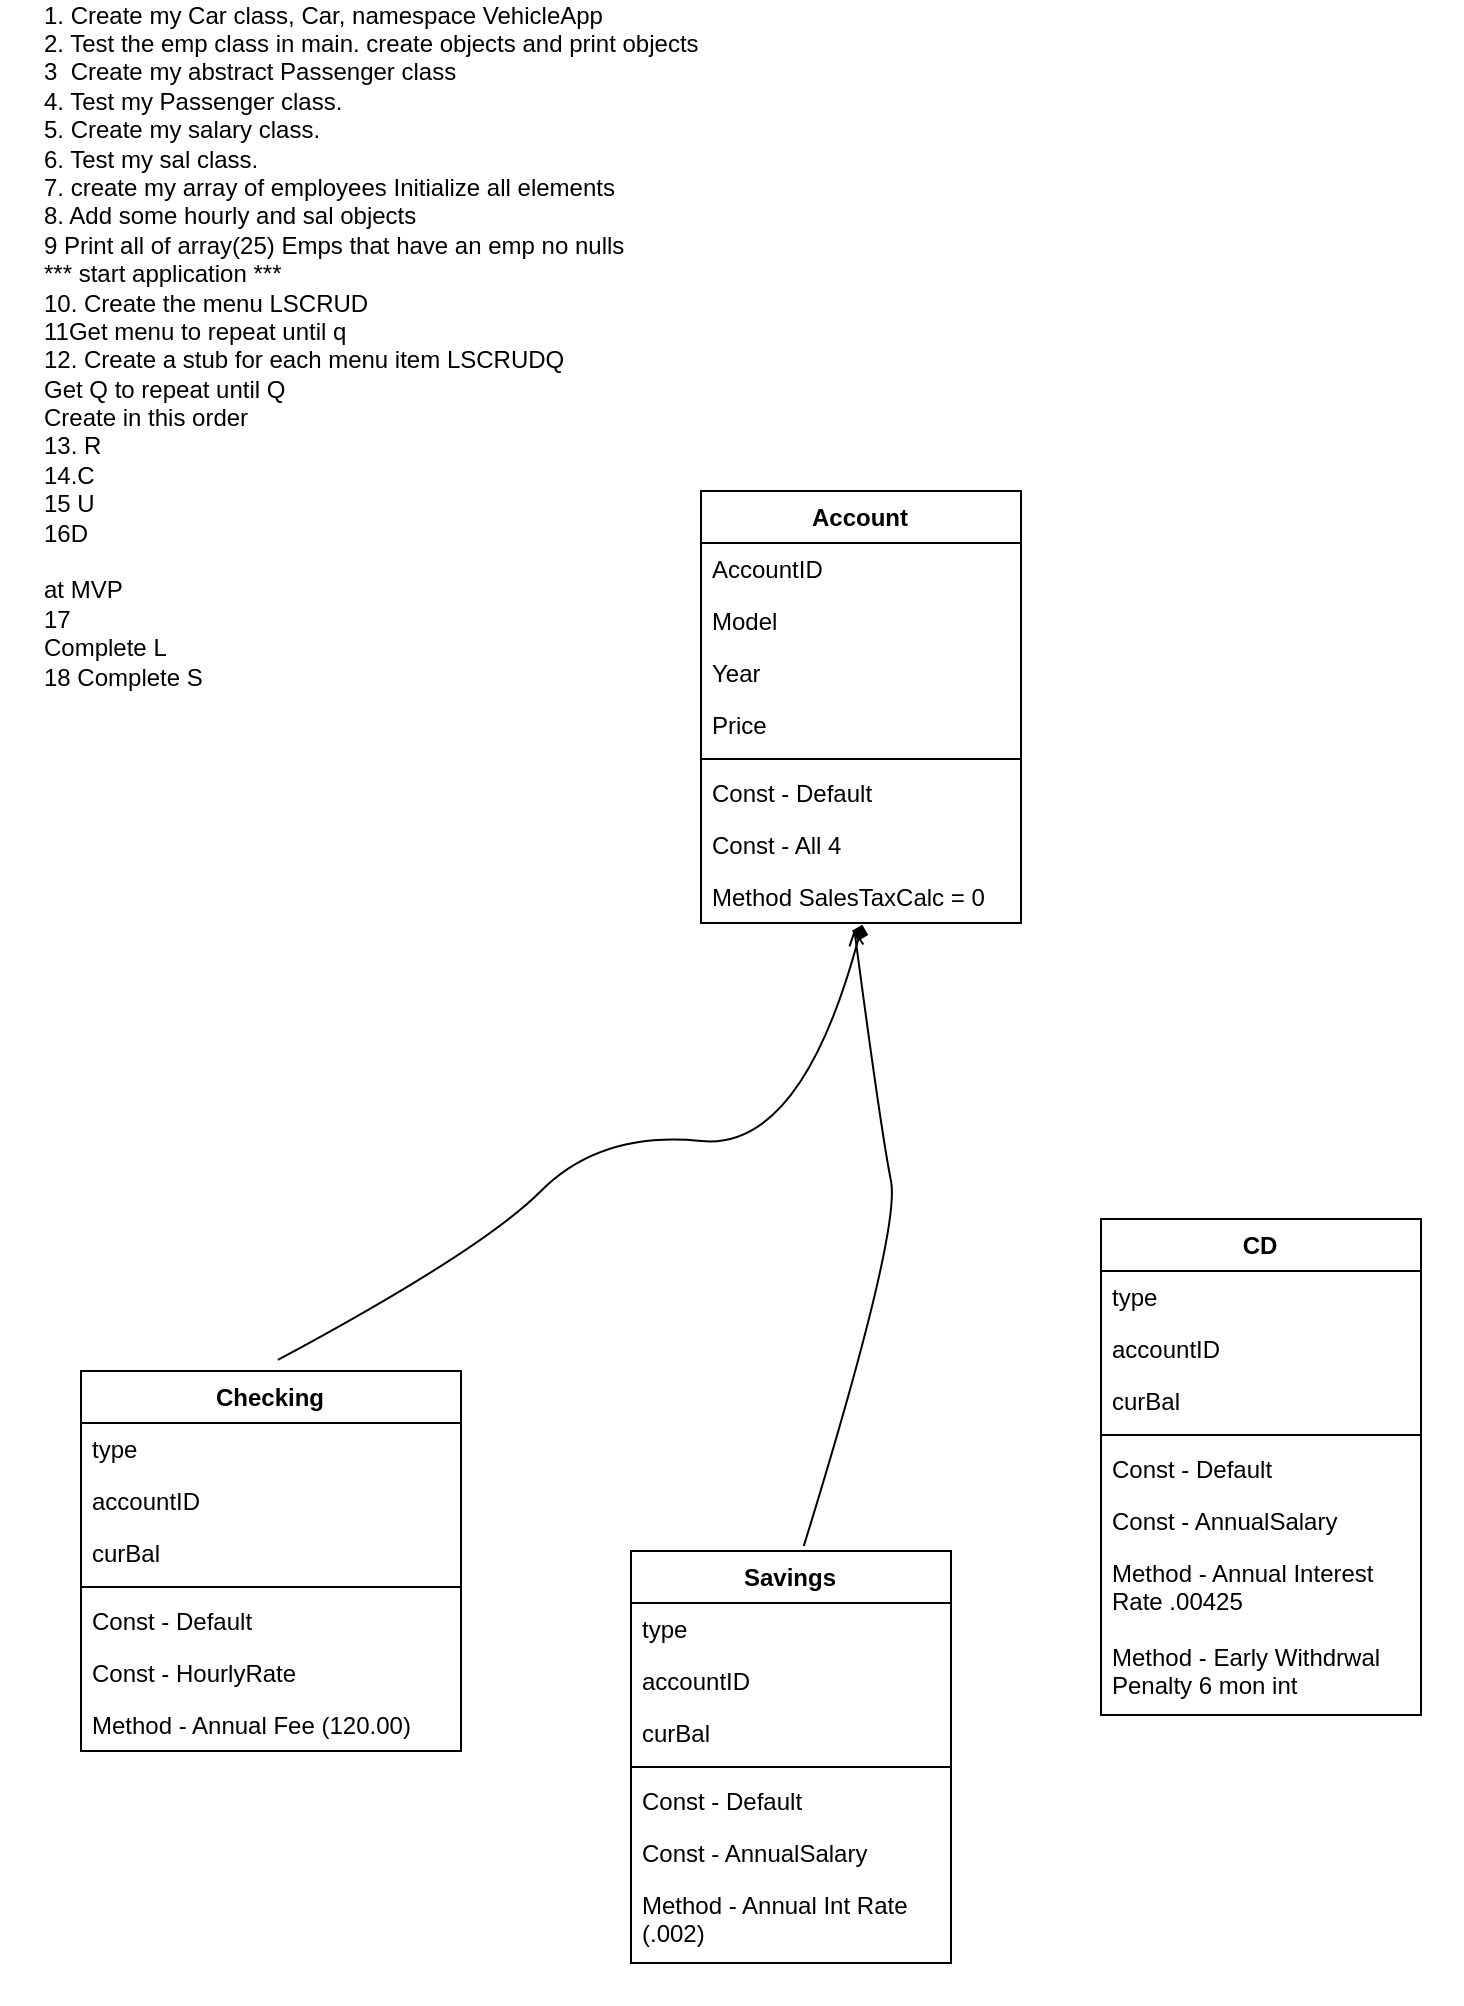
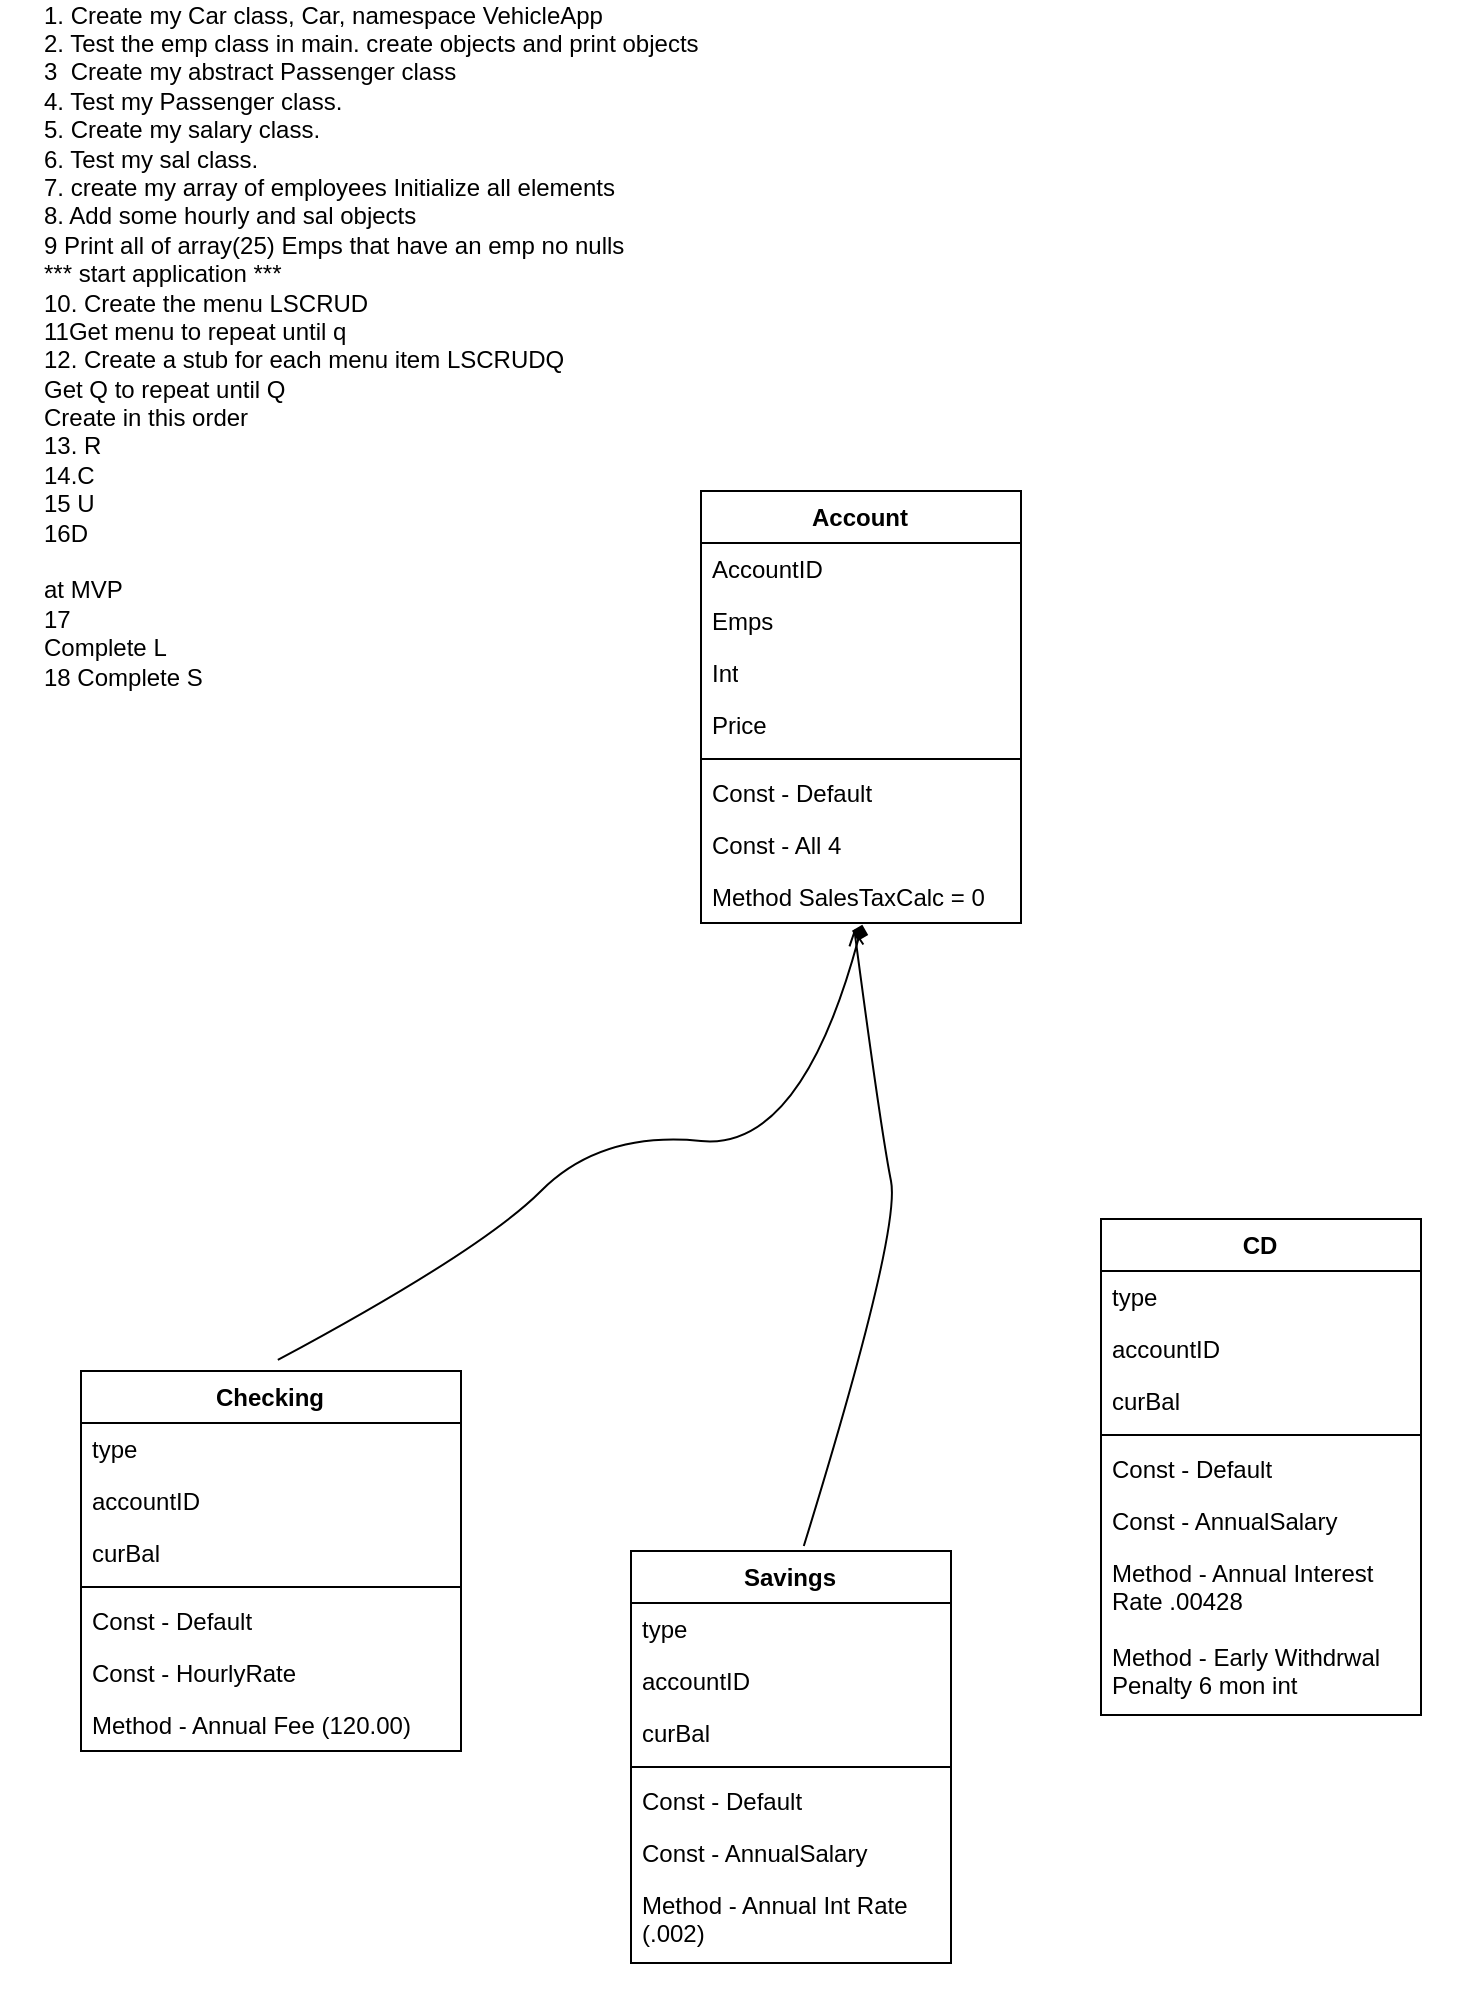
  <mxCell id="0" />
  <mxCell id="1" parent="0" />
  <mxCell id="2" value="Account" style="swimlane;fontStyle=1;align=center;verticalAlign=top;childLayout=stackLayout;horizontal=1;startSize=26;horizontalStack=0;resizeParent=1;resizeParentMax=0;resizeLast=0;collapsible=1;marginBottom=0;whiteSpace=wrap;html=1;" parent="1" vertex="1"><mxGeometry x="350" y="100" width="160" height="216" as="geometry" /></mxCell>
  <mxCell id="3" value="AccountID" style="text;strokeColor=none;fillColor=none;align=left;verticalAlign=top;spacingLeft=4;spacingRight=4;overflow=hidden;rotatable=0;points=[[0,0.5],[1,0.5]];portConstraint=eastwest;whiteSpace=wrap;html=1;" parent="2" vertex="1"><mxGeometry y="26" width="160" height="26" as="geometry" /></mxCell>
- <mxCell id="4" value="Model" style="text;strokeColor=none;fillColor=none;align=left;verticalAlign=top;spacingLeft=4;spacingRight=4;overflow=hidden;rotatable=0;points=[[0,0.5],[1,0.5]];portConstraint=eastwest;whiteSpace=wrap;html=1;" parent="2" vertex="1"><mxGeometry y="52" width="160" height="26" as="geometry" /></mxCell>
- <mxCell id="5" value="Year" style="text;strokeColor=none;fillColor=none;align=left;verticalAlign=top;spacingLeft=4;spacingRight=4;overflow=hidden;rotatable=0;points=[[0,0.5],[1,0.5]];portConstraint=eastwest;whiteSpace=wrap;html=1;" vertex="1" parent="2"><mxGeometry y="78" width="160" height="26" as="geometry" /></mxCell>
+ <mxCell id="4" value="Emps" style="text;strokeColor=none;fillColor=none;align=left;verticalAlign=top;spacingLeft=4;spacingRight=4;overflow=hidden;rotatable=0;points=[[0,0.5],[1,0.5]];portConstraint=eastwest;whiteSpace=wrap;html=1;" parent="2" vertex="1"><mxGeometry y="52" width="160" height="26" as="geometry" /></mxCell>
+ <mxCell id="5" value="Int" style="text;strokeColor=none;fillColor=none;align=left;verticalAlign=top;spacingLeft=4;spacingRight=4;overflow=hidden;rotatable=0;points=[[0,0.5],[1,0.5]];portConstraint=eastwest;whiteSpace=wrap;html=1;" vertex="1" parent="2"><mxGeometry y="78" width="160" height="26" as="geometry" /></mxCell>
  <mxCell id="6" value="Price" style="text;strokeColor=none;fillColor=none;align=left;verticalAlign=top;spacingLeft=4;spacingRight=4;overflow=hidden;rotatable=0;points=[[0,0.5],[1,0.5]];portConstraint=eastwest;whiteSpace=wrap;html=1;" parent="2" vertex="1"><mxGeometry y="104" width="160" height="26" as="geometry" /></mxCell>
  <mxCell id="7" value="" style="line;strokeWidth=1;fillColor=none;align=left;verticalAlign=middle;spacingTop=-1;spacingLeft=3;spacingRight=3;rotatable=0;labelPosition=right;points=[];portConstraint=eastwest;strokeColor=inherit;" parent="2" vertex="1"><mxGeometry y="130" width="160" height="8" as="geometry" /></mxCell>
  <mxCell id="8" value="Const - Default" style="text;strokeColor=none;fillColor=none;align=left;verticalAlign=top;spacingLeft=4;spacingRight=4;overflow=hidden;rotatable=0;points=[[0,0.5],[1,0.5]];portConstraint=eastwest;whiteSpace=wrap;html=1;" parent="2" vertex="1"><mxGeometry y="138" width="160" height="26" as="geometry" /></mxCell>
  <mxCell id="9" value="Const - All 4" style="text;strokeColor=none;fillColor=none;align=left;verticalAlign=top;spacingLeft=4;spacingRight=4;overflow=hidden;rotatable=0;points=[[0,0.5],[1,0.5]];portConstraint=eastwest;whiteSpace=wrap;html=1;" parent="2" vertex="1"><mxGeometry y="164" width="160" height="26" as="geometry" /></mxCell>
  <mxCell id="10" value="Method SalesTaxCalc = 0" style="text;strokeColor=none;fillColor=none;align=left;verticalAlign=top;spacingLeft=4;spacingRight=4;overflow=hidden;rotatable=0;points=[[0,0.5],[1,0.5]];portConstraint=eastwest;whiteSpace=wrap;html=1;" parent="2" vertex="1"><mxGeometry y="190" width="160" height="26" as="geometry" /></mxCell>
  <mxCell id="11" value="Checking" style="swimlane;fontStyle=1;align=center;verticalAlign=top;childLayout=stackLayout;horizontal=1;startSize=26;horizontalStack=0;resizeParent=1;resizeParentMax=0;resizeLast=0;collapsible=1;marginBottom=0;whiteSpace=wrap;html=1;" parent="1" vertex="1"><mxGeometry x="40" y="540" width="190" height="190" as="geometry" /></mxCell>
  <mxCell id="12" value="type" style="text;strokeColor=none;fillColor=none;align=left;verticalAlign=top;spacingLeft=4;spacingRight=4;overflow=hidden;rotatable=0;points=[[0,0.5],[1,0.5]];portConstraint=eastwest;whiteSpace=wrap;html=1;" parent="11" vertex="1"><mxGeometry y="26" width="190" height="26" as="geometry" /></mxCell>
  <mxCell id="13" value="accountID" style="text;strokeColor=none;fillColor=none;align=left;verticalAlign=top;spacingLeft=4;spacingRight=4;overflow=hidden;rotatable=0;points=[[0,0.5],[1,0.5]];portConstraint=eastwest;whiteSpace=wrap;html=1;" vertex="1" parent="11"><mxGeometry y="52" width="190" height="26" as="geometry" /></mxCell>
  <mxCell id="14" value="curBal" style="text;strokeColor=none;fillColor=none;align=left;verticalAlign=top;spacingLeft=4;spacingRight=4;overflow=hidden;rotatable=0;points=[[0,0.5],[1,0.5]];portConstraint=eastwest;whiteSpace=wrap;html=1;" parent="11" vertex="1"><mxGeometry y="78" width="190" height="26" as="geometry" /></mxCell>
  <mxCell id="15" value="" style="line;strokeWidth=1;fillColor=none;align=left;verticalAlign=middle;spacingTop=-1;spacingLeft=3;spacingRight=3;rotatable=0;labelPosition=right;points=[];portConstraint=eastwest;strokeColor=inherit;" parent="11" vertex="1"><mxGeometry y="104" width="190" height="8" as="geometry" /></mxCell>
  <mxCell id="16" value="Const - Default&lt;br&gt;" style="text;strokeColor=none;fillColor=none;align=left;verticalAlign=top;spacingLeft=4;spacingRight=4;overflow=hidden;rotatable=0;points=[[0,0.5],[1,0.5]];portConstraint=eastwest;whiteSpace=wrap;html=1;" parent="11" vertex="1"><mxGeometry y="112" width="190" height="26" as="geometry" /></mxCell>
  <mxCell id="17" value="Const - HourlyRate" style="text;strokeColor=none;fillColor=none;align=left;verticalAlign=top;spacingLeft=4;spacingRight=4;overflow=hidden;rotatable=0;points=[[0,0.5],[1,0.5]];portConstraint=eastwest;whiteSpace=wrap;html=1;" parent="11" vertex="1"><mxGeometry y="138" width="190" height="26" as="geometry" /></mxCell>
  <mxCell id="18" value="Method - Annual Fee (120.00)" style="text;strokeColor=none;fillColor=none;align=left;verticalAlign=top;spacingLeft=4;spacingRight=4;overflow=hidden;rotatable=0;points=[[0,0.5],[1,0.5]];portConstraint=eastwest;whiteSpace=wrap;html=1;" parent="11" vertex="1"><mxGeometry y="164" width="190" height="26" as="geometry" /></mxCell>
  <mxCell id="19" value="1. Create my Car class, Car, namespace VehicleApp&lt;br&gt;2. Test the emp class in main. create objects and print objects&lt;br&gt;3&amp;nbsp; Create my abstract Passenger class&lt;br&gt;4. Test my Passenger&amp;nbsp;class.&lt;br&gt;5. Create my salary class.&lt;br&gt;6. Test my sal class.&lt;br&gt;7. create my array of employees Initialize all elements&lt;br&gt;8. Add some hourly and sal objects&amp;nbsp;&lt;br&gt;9 Print all of array(25) Emps that have an emp no nulls&lt;br&gt;*** start application ***&lt;br&gt;10. Create the menu LSCRUD&lt;br&gt;11Get menu to repeat until q&lt;br&gt;12. Create a stub for each menu item LSCRUDQ&lt;br&gt;Get Q to repeat until Q&lt;br&gt;Create in this order&lt;br&gt;13. R&lt;br&gt;14.C&lt;br&gt;15 U&lt;br&gt;16D&lt;br&gt;&lt;br&gt;at MVP&lt;br&gt;17&lt;br&gt;Complete L&lt;br&gt;18 Complete S&amp;nbsp;&lt;br&gt;&lt;div style=&quot;&quot;&gt;&lt;br&gt;&lt;/div&gt;" style="text;strokeColor=none;align=left;fillColor=none;html=1;verticalAlign=middle;whiteSpace=wrap;rounded=0;" parent="1" vertex="1"><mxGeometry x="20" y="20" width="429" height="30" as="geometry" /></mxCell>
  <mxCell id="20" value="Savings" style="swimlane;fontStyle=1;align=center;verticalAlign=top;childLayout=stackLayout;horizontal=1;startSize=26;horizontalStack=0;resizeParent=1;resizeParentMax=0;resizeLast=0;collapsible=1;marginBottom=0;whiteSpace=wrap;html=1;" parent="1" vertex="1"><mxGeometry x="315" y="630" width="160" height="206" as="geometry" /></mxCell>
  <mxCell id="21" value="type" style="text;strokeColor=none;fillColor=none;align=left;verticalAlign=top;spacingLeft=4;spacingRight=4;overflow=hidden;rotatable=0;points=[[0,0.5],[1,0.5]];portConstraint=eastwest;whiteSpace=wrap;html=1;" parent="20" vertex="1"><mxGeometry y="26" width="160" height="26" as="geometry" /></mxCell>
  <mxCell id="22" value="accountID" style="text;strokeColor=none;fillColor=none;align=left;verticalAlign=top;spacingLeft=4;spacingRight=4;overflow=hidden;rotatable=0;points=[[0,0.5],[1,0.5]];portConstraint=eastwest;whiteSpace=wrap;html=1;" vertex="1" parent="20"><mxGeometry y="52" width="160" height="26" as="geometry" /></mxCell>
  <mxCell id="23" value="curBal" style="text;strokeColor=none;fillColor=none;align=left;verticalAlign=top;spacingLeft=4;spacingRight=4;overflow=hidden;rotatable=0;points=[[0,0.5],[1,0.5]];portConstraint=eastwest;whiteSpace=wrap;html=1;" parent="20" vertex="1"><mxGeometry y="78" width="160" height="26" as="geometry" /></mxCell>
  <mxCell id="24" value="" style="line;strokeWidth=1;fillColor=none;align=left;verticalAlign=middle;spacingTop=-1;spacingLeft=3;spacingRight=3;rotatable=0;labelPosition=right;points=[];portConstraint=eastwest;strokeColor=inherit;" parent="20" vertex="1"><mxGeometry y="104" width="160" height="8" as="geometry" /></mxCell>
  <mxCell id="25" value="Const - Default&lt;br&gt;" style="text;strokeColor=none;fillColor=none;align=left;verticalAlign=top;spacingLeft=4;spacingRight=4;overflow=hidden;rotatable=0;points=[[0,0.5],[1,0.5]];portConstraint=eastwest;whiteSpace=wrap;html=1;" parent="20" vertex="1"><mxGeometry y="112" width="160" height="26" as="geometry" /></mxCell>
  <mxCell id="26" value="Const - AnnualSalary" style="text;strokeColor=none;fillColor=none;align=left;verticalAlign=top;spacingLeft=4;spacingRight=4;overflow=hidden;rotatable=0;points=[[0,0.5],[1,0.5]];portConstraint=eastwest;whiteSpace=wrap;html=1;" parent="20" vertex="1"><mxGeometry y="138" width="160" height="26" as="geometry" /></mxCell>
  <mxCell id="27" value="Method - Annual Int Rate (.002)" style="text;strokeColor=none;fillColor=none;align=left;verticalAlign=top;spacingLeft=4;spacingRight=4;overflow=hidden;rotatable=0;points=[[0,0.5],[1,0.5]];portConstraint=eastwest;whiteSpace=wrap;html=1;" parent="20" vertex="1"><mxGeometry y="164" width="160" height="42" as="geometry" /></mxCell>
  <mxCell id="28" value="" style="curved=1;endArrow=diamond;html=1;rounded=0;entryX=0.504;entryY=1.033;entryDx=0;entryDy=0;entryPerimeter=0;exitX=0.518;exitY=-0.029;exitDx=0;exitDy=0;exitPerimeter=0;" parent="1" source="11" target="10" edge="1"><mxGeometry width="50" height="50" relative="1" as="geometry"><mxPoint x="190" y="480" as="sourcePoint" /><mxPoint x="240" y="430" as="targetPoint" /><Array as="points"><mxPoint x="240" y="480" /><mxPoint x="300" y="420" /><mxPoint x="400" y="430" /></Array></mxGeometry></mxCell>
  <mxCell id="29" value="" style="curved=1;endArrow=open;html=1;rounded=0;exitX=0.54;exitY=-0.012;exitDx=0;exitDy=0;exitPerimeter=0;entryX=0.479;entryY=1.121;entryDx=0;entryDy=0;entryPerimeter=0;" parent="1" source="20" target="10" edge="1"><mxGeometry width="50" height="50" relative="1" as="geometry"><mxPoint x="600" y="440" as="sourcePoint" /><mxPoint x="650" y="390" as="targetPoint" /><Array as="points"><mxPoint x="450" y="470" /><mxPoint x="440" y="420" /></Array></mxGeometry></mxCell>
  <mxCell id="30" value="CD" style="swimlane;fontStyle=1;align=center;verticalAlign=top;childLayout=stackLayout;horizontal=1;startSize=26;horizontalStack=0;resizeParent=1;resizeParentMax=0;resizeLast=0;collapsible=1;marginBottom=0;whiteSpace=wrap;html=1;" vertex="1" parent="1"><mxGeometry x="550" y="464" width="160" height="248" as="geometry" /></mxCell>
  <mxCell id="31" value="type" style="text;strokeColor=none;fillColor=none;align=left;verticalAlign=top;spacingLeft=4;spacingRight=4;overflow=hidden;rotatable=0;points=[[0,0.5],[1,0.5]];portConstraint=eastwest;whiteSpace=wrap;html=1;" vertex="1" parent="30"><mxGeometry y="26" width="160" height="26" as="geometry" /></mxCell>
  <mxCell id="32" value="accountID" style="text;strokeColor=none;fillColor=none;align=left;verticalAlign=top;spacingLeft=4;spacingRight=4;overflow=hidden;rotatable=0;points=[[0,0.5],[1,0.5]];portConstraint=eastwest;whiteSpace=wrap;html=1;" vertex="1" parent="30"><mxGeometry y="52" width="160" height="26" as="geometry" /></mxCell>
  <mxCell id="33" value="curBal" style="text;strokeColor=none;fillColor=none;align=left;verticalAlign=top;spacingLeft=4;spacingRight=4;overflow=hidden;rotatable=0;points=[[0,0.5],[1,0.5]];portConstraint=eastwest;whiteSpace=wrap;html=1;" vertex="1" parent="30"><mxGeometry y="78" width="160" height="26" as="geometry" /></mxCell>
  <mxCell id="34" value="" style="line;strokeWidth=1;fillColor=none;align=left;verticalAlign=middle;spacingTop=-1;spacingLeft=3;spacingRight=3;rotatable=0;labelPosition=right;points=[];portConstraint=eastwest;strokeColor=inherit;" vertex="1" parent="30"><mxGeometry y="104" width="160" height="8" as="geometry" /></mxCell>
  <mxCell id="35" value="Const - Default&lt;br&gt;" style="text;strokeColor=none;fillColor=none;align=left;verticalAlign=top;spacingLeft=4;spacingRight=4;overflow=hidden;rotatable=0;points=[[0,0.5],[1,0.5]];portConstraint=eastwest;whiteSpace=wrap;html=1;" vertex="1" parent="30"><mxGeometry y="112" width="160" height="26" as="geometry" /></mxCell>
  <mxCell id="36" value="Const - AnnualSalary" style="text;strokeColor=none;fillColor=none;align=left;verticalAlign=top;spacingLeft=4;spacingRight=4;overflow=hidden;rotatable=0;points=[[0,0.5],[1,0.5]];portConstraint=eastwest;whiteSpace=wrap;html=1;" vertex="1" parent="30"><mxGeometry y="138" width="160" height="26" as="geometry" /></mxCell>
- <mxCell id="37" value="Method - Annual Interest Rate .00425&lt;br&gt;" style="text;strokeColor=none;fillColor=none;align=left;verticalAlign=top;spacingLeft=4;spacingRight=4;overflow=hidden;rotatable=0;points=[[0,0.5],[1,0.5]];portConstraint=eastwest;whiteSpace=wrap;html=1;" vertex="1" parent="30"><mxGeometry y="164" width="160" height="42" as="geometry" /></mxCell>
+ <mxCell id="37" value="Method - Annual Interest Rate .00428&lt;br&gt;" style="text;strokeColor=none;fillColor=none;align=left;verticalAlign=top;spacingLeft=4;spacingRight=4;overflow=hidden;rotatable=0;points=[[0,0.5],[1,0.5]];portConstraint=eastwest;whiteSpace=wrap;html=1;" vertex="1" parent="30"><mxGeometry y="164" width="160" height="42" as="geometry" /></mxCell>
  <mxCell id="38" value="Method - Early Withdrwal Penalty 6 mon int" style="text;strokeColor=none;fillColor=none;align=left;verticalAlign=top;spacingLeft=4;spacingRight=4;overflow=hidden;rotatable=0;points=[[0,0.5],[1,0.5]];portConstraint=eastwest;whiteSpace=wrap;html=1;" vertex="1" parent="30"><mxGeometry y="206" width="160" height="42" as="geometry" /></mxCell>
